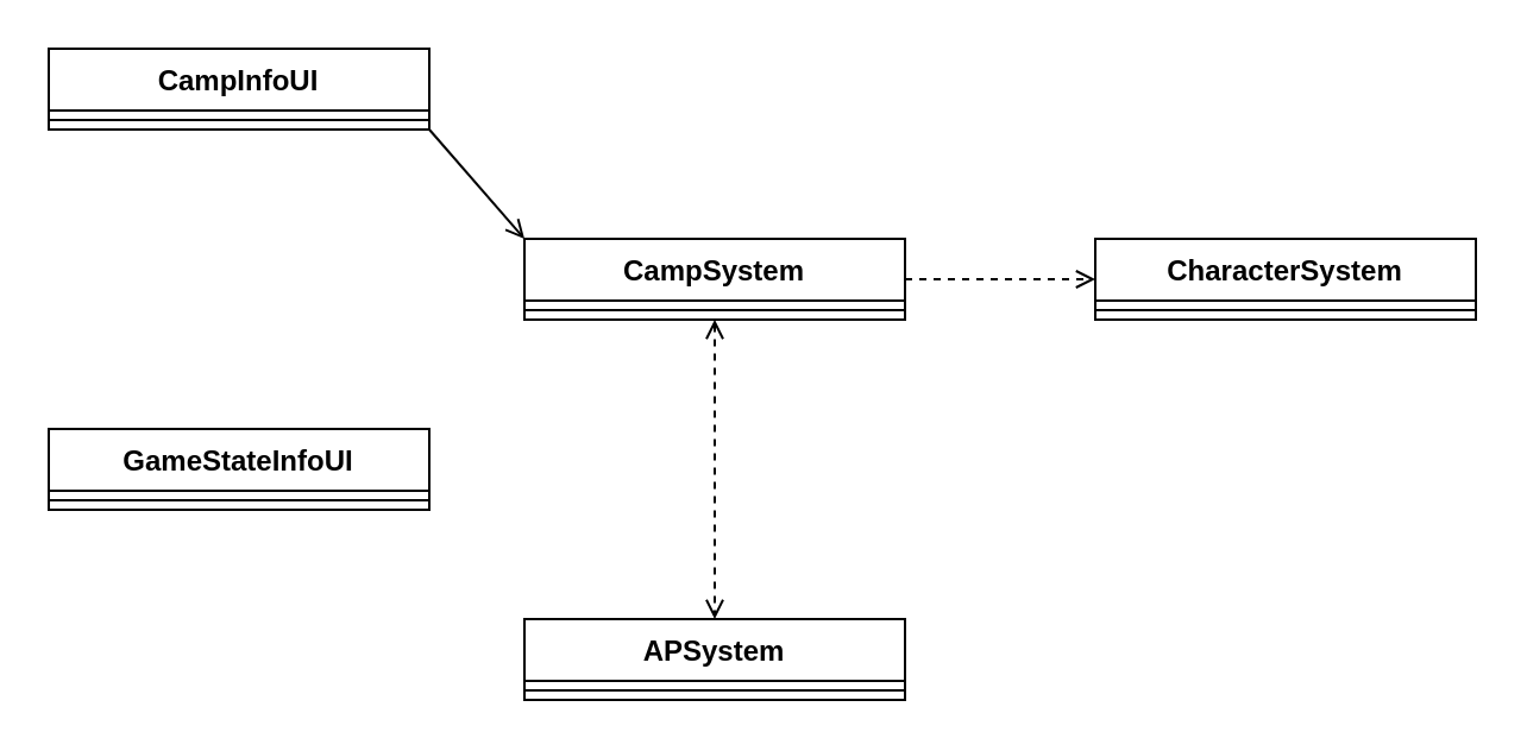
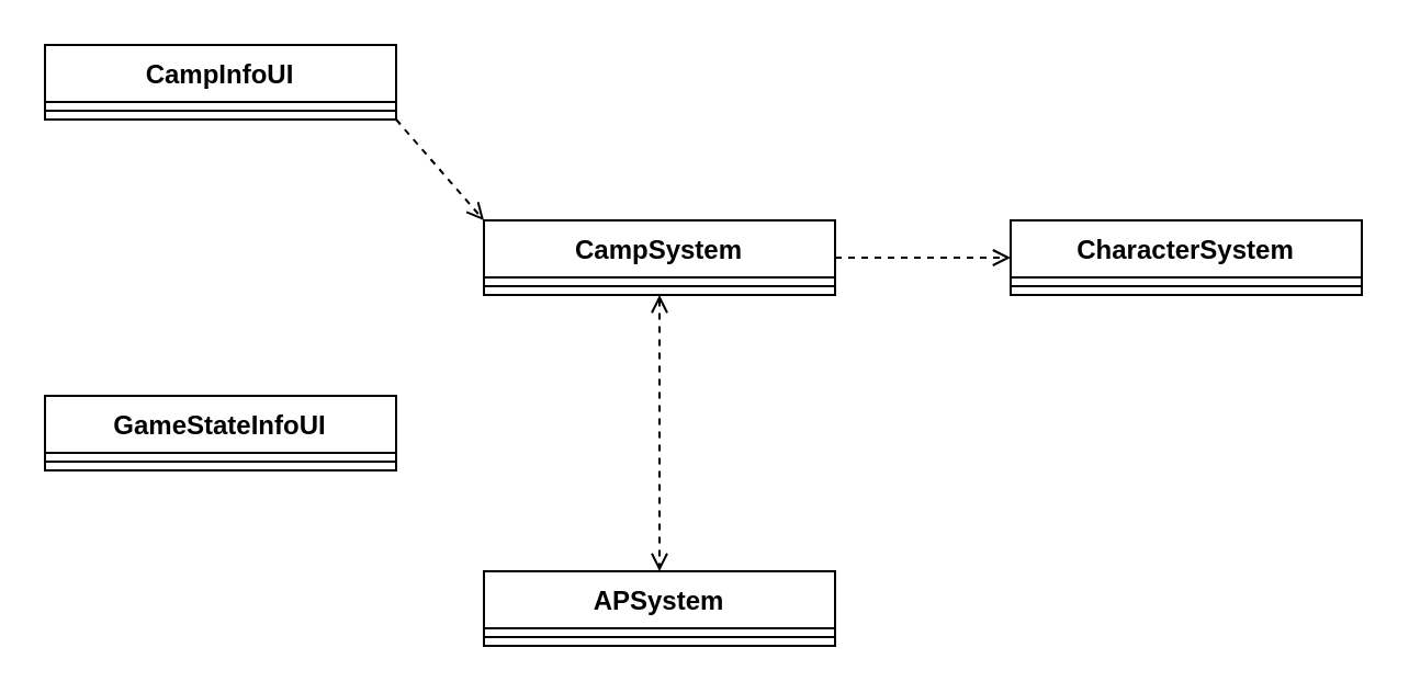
  <mxCell id="0" />
  <mxCell id="1" parent="0" />
- <mxCell id="2" style="edgeStyle=none;rounded=0;orthogonalLoop=1;jettySize=auto;html=1;exitX=1;exitY=1;exitDx=0;exitDy=0;entryX=0;entryY=0;entryDx=0;entryDy=0;endArrow=open;endFill=0;" edge="1" parent="1" source="3" target="7"><mxGeometry relative="1" as="geometry" /></mxCell>
+ <mxCell id="2" style="edgeStyle=none;rounded=0;orthogonalLoop=1;jettySize=auto;html=1;exitX=1;exitY=1;exitDx=0;exitDy=0;entryX=0;entryY=0;entryDx=0;entryDy=0;endArrow=open;endFill=0;dashed=1;" edge="1" parent="1" source="3" target="7"><mxGeometry relative="1" as="geometry" /></mxCell>
  <mxCell id="3" value="CampInfoUI" style="swimlane;fontStyle=1;align=center;verticalAlign=top;childLayout=stackLayout;horizontal=1;startSize=26;horizontalStack=0;resizeParent=1;resizeParentMax=0;resizeLast=0;collapsible=1;marginBottom=0;whiteSpace=wrap;html=1;" vertex="1" parent="1"><mxGeometry y="20" width="160" height="34" as="geometry" x="20" /></mxCell>
  <mxCell id="4" value="" style="line;strokeWidth=1;fillColor=none;align=left;verticalAlign=middle;spacingTop=-1;spacingLeft=3;spacingRight=3;rotatable=0;labelPosition=right;points=[];portConstraint=eastwest;strokeColor=inherit;" vertex="1" parent="3"><mxGeometry y="26" width="160" height="8" as="geometry" /></mxCell>
  <mxCell id="5" style="edgeStyle=none;rounded=0;orthogonalLoop=1;jettySize=auto;html=1;entryX=0.5;entryY=0;entryDx=0;entryDy=0;endArrow=open;endFill=0;startArrow=open;startFill=0;dashed=1;" edge="1" parent="1" source="7" target="11"><mxGeometry relative="1" as="geometry" /></mxCell>
  <mxCell id="6" style="edgeStyle=none;rounded=0;orthogonalLoop=1;jettySize=auto;html=1;entryX=0;entryY=0.5;entryDx=0;entryDy=0;endArrow=open;endFill=0;dashed=1;" edge="1" parent="1" source="7" target="9"><mxGeometry relative="1" as="geometry" /></mxCell>
  <mxCell id="7" value="CampSystem" style="swimlane;fontStyle=1;align=center;verticalAlign=top;childLayout=stackLayout;horizontal=1;startSize=26;horizontalStack=0;resizeParent=1;resizeParentMax=0;resizeLast=0;collapsible=1;marginBottom=0;whiteSpace=wrap;html=1;" vertex="1" parent="1"><mxGeometry x="220" y="100" width="160" height="34" as="geometry" /></mxCell>
  <mxCell id="8" value="" style="line;strokeWidth=1;fillColor=none;align=left;verticalAlign=middle;spacingTop=-1;spacingLeft=3;spacingRight=3;rotatable=0;labelPosition=right;points=[];portConstraint=eastwest;strokeColor=inherit;" vertex="1" parent="7"><mxGeometry y="26" width="160" height="8" as="geometry" /></mxCell>
  <mxCell id="9" value="CharacterSystem" style="swimlane;fontStyle=1;align=center;verticalAlign=top;childLayout=stackLayout;horizontal=1;startSize=26;horizontalStack=0;resizeParent=1;resizeParentMax=0;resizeLast=0;collapsible=1;marginBottom=0;whiteSpace=wrap;html=1;" vertex="1" parent="1"><mxGeometry x="460" y="100" width="160" height="34" as="geometry" /></mxCell>
  <mxCell id="10" value="" style="line;strokeWidth=1;fillColor=none;align=left;verticalAlign=middle;spacingTop=-1;spacingLeft=3;spacingRight=3;rotatable=0;labelPosition=right;points=[];portConstraint=eastwest;strokeColor=inherit;" vertex="1" parent="9"><mxGeometry y="26" width="160" height="8" as="geometry" /></mxCell>
  <mxCell id="11" value="APSystem" style="swimlane;fontStyle=1;align=center;verticalAlign=top;childLayout=stackLayout;horizontal=1;startSize=26;horizontalStack=0;resizeParent=1;resizeParentMax=0;resizeLast=0;collapsible=1;marginBottom=0;whiteSpace=wrap;html=1;" vertex="1" parent="1"><mxGeometry x="220" y="260" width="160" height="34" as="geometry" /></mxCell>
  <mxCell id="12" value="" style="line;strokeWidth=1;fillColor=none;align=left;verticalAlign=middle;spacingTop=-1;spacingLeft=3;spacingRight=3;rotatable=0;labelPosition=right;points=[];portConstraint=eastwest;strokeColor=inherit;" vertex="1" parent="11"><mxGeometry y="26" width="160" height="8" as="geometry" /></mxCell>
  <mxCell id="13" value="GameStateInfoUI" style="swimlane;fontStyle=1;align=center;verticalAlign=top;childLayout=stackLayout;horizontal=1;startSize=26;horizontalStack=0;resizeParent=1;resizeParentMax=0;resizeLast=0;collapsible=1;marginBottom=0;whiteSpace=wrap;html=1;" vertex="1" parent="1"><mxGeometry y="180" width="160" height="34" as="geometry" x="20" /></mxCell>
  <mxCell id="14" value="" style="line;strokeWidth=1;fillColor=none;align=left;verticalAlign=middle;spacingTop=-1;spacingLeft=3;spacingRight=3;rotatable=0;labelPosition=right;points=[];portConstraint=eastwest;strokeColor=inherit;" vertex="1" parent="13"><mxGeometry y="26" width="160" height="8" as="geometry" /></mxCell>
